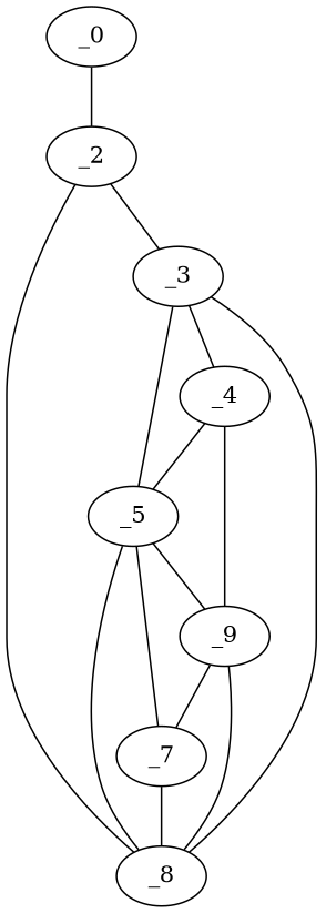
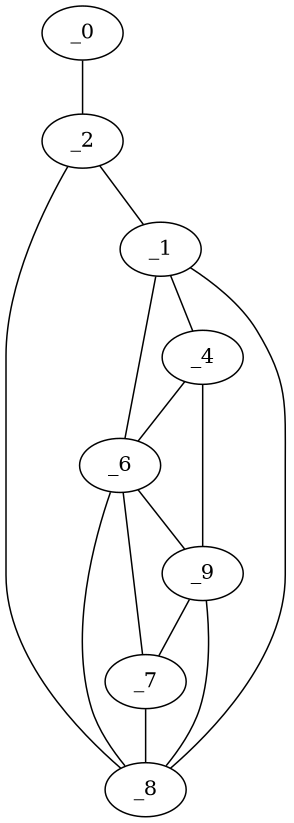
  graph {
    node [y=50]
    edge [valence=2]
    _0 [x=16 y=85]
    _2 [x=62 y=66]
    _8 [x=125]
-   _3 [x=92]
+   _3 [x=92 label=_1]
    _4 [x=96 y=34]
-   _5 [x=101 y=45]
+   _5 [x=101 y=45 label=_6]
    n7 [label=_9 x=116 y=39]
    _7 [x=119 y=45]
    _0 -- _2
    _2 -- _8 [valence=1]
    _2 -- _3
    _3 -- _8
    _3 -- _4
    _3 -- _5
    _4 -- _5
    _4 -- n7 [valence=1]
    _5 -- _8
    _5 -- n7 [valence=1]
    _5 -- _7
    n7 -- _8 [valence=1]
    n7 -- _7
    _7 -- _8 [valence=1]
  }
